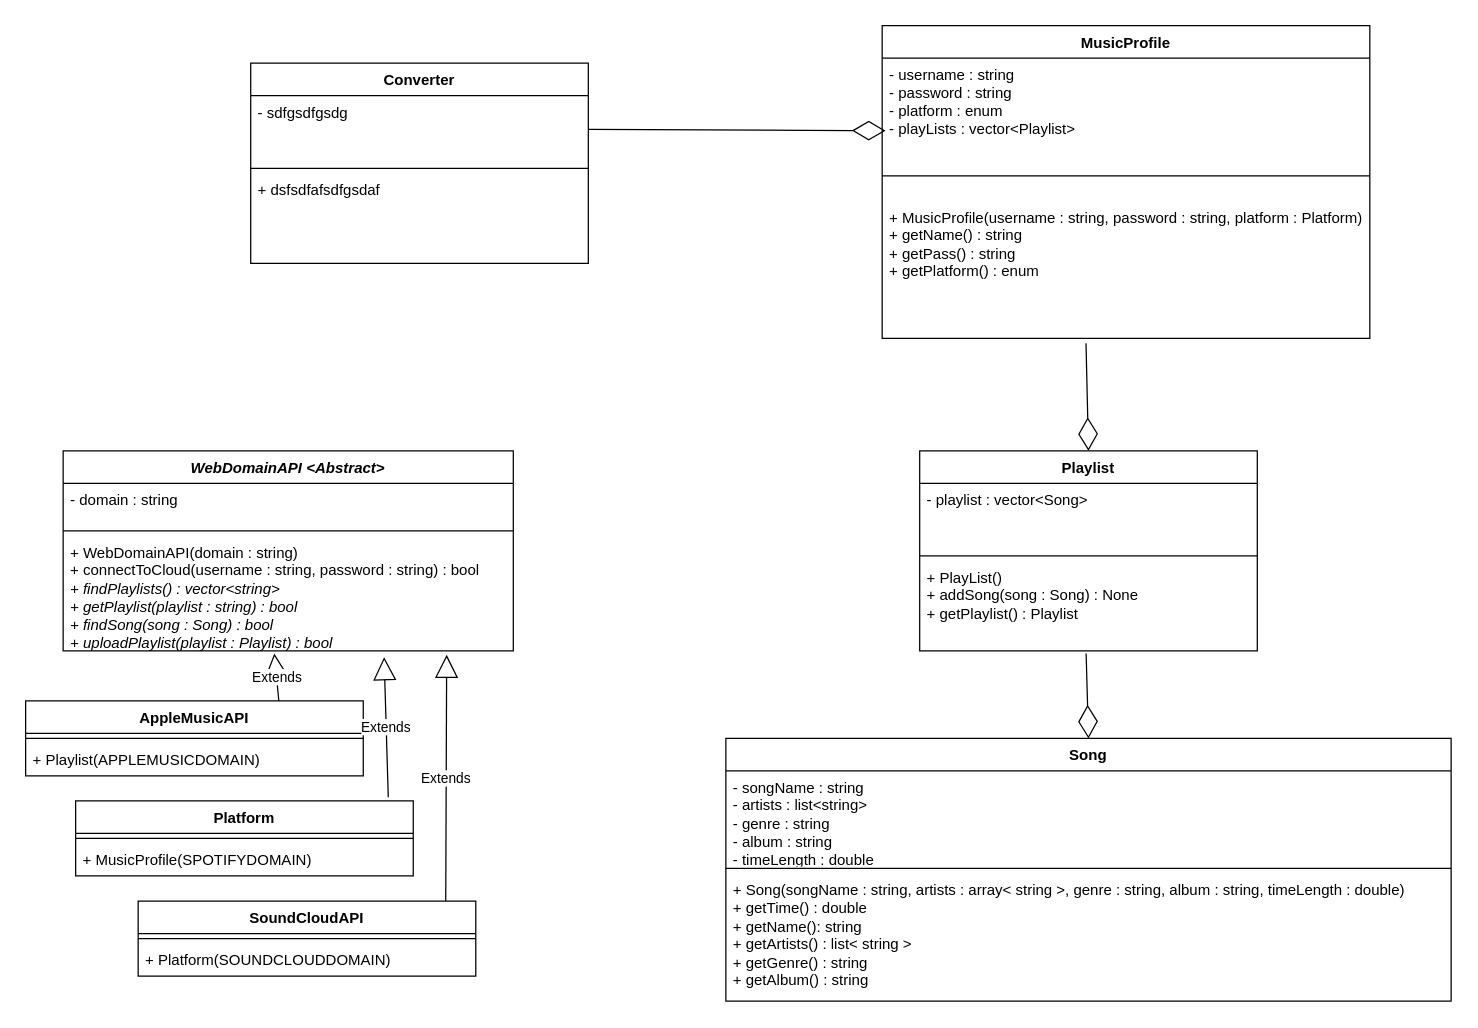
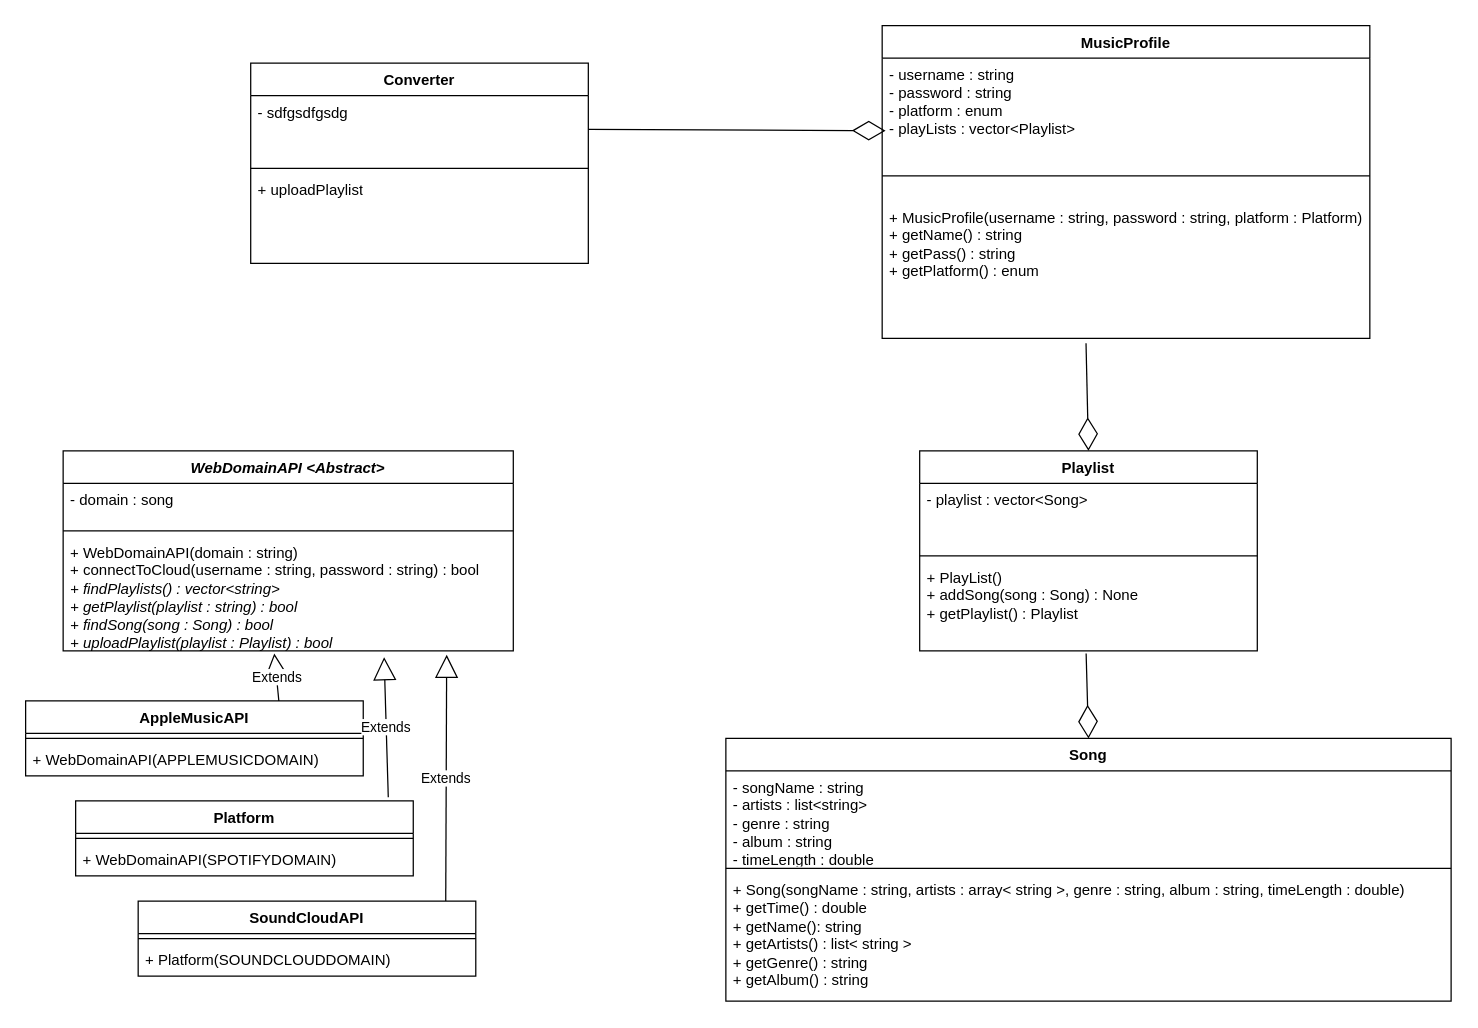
  <mxCell id="0" />
  <mxCell id="1" parent="0" />
  <mxCell id="2" value="MusicProfile" style="swimlane;fontStyle=1;align=center;verticalAlign=top;childLayout=stackLayout;horizontal=1;startSize=26;horizontalStack=0;resizeParent=1;resizeParentMax=0;resizeLast=0;collapsible=1;marginBottom=0;whiteSpace=wrap;html=1;" vertex="1" parent="1"><mxGeometry x="705" y="20" width="390" height="250" as="geometry" /></mxCell>
  <mxCell id="3" value="- username : string&lt;div&gt;- password : string&lt;br&gt;&lt;div&gt;- platform : enum&lt;/div&gt;&lt;/div&gt;&lt;div&gt;- playLists : vector&amp;lt;Playlist&amp;gt;&lt;/div&gt;" style="text;strokeColor=none;fillColor=none;align=left;verticalAlign=top;spacingLeft=4;spacingRight=4;overflow=hidden;rotatable=0;points=[[0,0.5],[1,0.5]];portConstraint=eastwest;whiteSpace=wrap;html=1;" vertex="1" parent="2"><mxGeometry y="26" width="390" height="74" as="geometry" /></mxCell>
  <mxCell id="4" value="" style="line;strokeWidth=1;fillColor=none;align=left;verticalAlign=middle;spacingTop=-1;spacingLeft=3;spacingRight=3;rotatable=0;labelPosition=right;points=[];portConstraint=eastwest;strokeColor=inherit;" vertex="1" parent="2"><mxGeometry y="100" width="390" height="40" as="geometry" /></mxCell>
  <mxCell id="5" value="+ MusicProfile(username : string, password : string, platform : Platform)&lt;div&gt;+ getName() : string&lt;/div&gt;&lt;div&gt;+ getPass() : string&lt;/div&gt;&lt;div&gt;+ getPlatform() : enum&lt;/div&gt;" style="text;strokeColor=none;fillColor=none;align=left;verticalAlign=top;spacingLeft=4;spacingRight=4;overflow=hidden;rotatable=0;points=[[0,0.5],[1,0.5]];portConstraint=eastwest;whiteSpace=wrap;html=1;" vertex="1" parent="2"><mxGeometry y="140" width="390" height="110" as="geometry" /></mxCell>
  <mxCell id="6" value="Song" style="swimlane;fontStyle=1;align=center;verticalAlign=top;childLayout=stackLayout;horizontal=1;startSize=26;horizontalStack=0;resizeParent=1;resizeParentMax=0;resizeLast=0;collapsible=1;marginBottom=0;whiteSpace=wrap;html=1;" vertex="1" parent="1"><mxGeometry x="580" y="590" width="580" height="210" as="geometry" /></mxCell>
  <mxCell id="7" value="- songName : string&lt;div&gt;- artists : list&amp;lt;string&amp;gt;&lt;/div&gt;&lt;div&gt;- genre : string&lt;/div&gt;&lt;div&gt;- album : string&lt;/div&gt;&lt;div&gt;- timeLength : double&lt;/div&gt;" style="text;strokeColor=none;fillColor=none;align=left;verticalAlign=top;spacingLeft=4;spacingRight=4;overflow=hidden;rotatable=0;points=[[0,0.5],[1,0.5]];portConstraint=eastwest;whiteSpace=wrap;html=1;" vertex="1" parent="6"><mxGeometry y="26" width="580" height="74" as="geometry" /></mxCell>
  <mxCell id="8" value="" style="line;strokeWidth=1;fillColor=none;align=left;verticalAlign=middle;spacingTop=-1;spacingLeft=3;spacingRight=3;rotatable=0;labelPosition=right;points=[];portConstraint=eastwest;strokeColor=inherit;" vertex="1" parent="6"><mxGeometry y="100" width="580" height="8" as="geometry" /></mxCell>
  <mxCell id="9" value="&lt;div&gt;+ Song(songName : string, artists : array&amp;lt;&amp;nbsp;string &amp;gt;, genre : string, album : string, timeLength : double)&lt;/div&gt;&lt;div&gt;+ getTime() : double&lt;/div&gt;&lt;div&gt;+ getName(): string&lt;/div&gt;&lt;div&gt;+ getArtists() : list&amp;lt;&amp;nbsp;string &amp;gt;&lt;/div&gt;&lt;div&gt;+ getGenre() : string&lt;/div&gt;&lt;div&gt;+ getAlbum() : string&lt;/div&gt;&lt;div&gt;&lt;br&gt;&lt;/div&gt;&lt;div&gt;&lt;br&gt;&lt;/div&gt;&lt;div&gt;&lt;br&gt;&lt;/div&gt;" style="text;strokeColor=none;fillColor=none;align=left;verticalAlign=top;spacingLeft=4;spacingRight=4;overflow=hidden;rotatable=0;points=[[0,0.5],[1,0.5]];portConstraint=eastwest;whiteSpace=wrap;html=1;" vertex="1" parent="6"><mxGeometry y="108" width="580" height="102" as="geometry" /></mxCell>
  <mxCell id="10" value="Playlist" style="swimlane;fontStyle=1;align=center;verticalAlign=top;childLayout=stackLayout;horizontal=1;startSize=26;horizontalStack=0;resizeParent=1;resizeParentMax=0;resizeLast=0;collapsible=1;marginBottom=0;whiteSpace=wrap;html=1;" vertex="1" parent="1"><mxGeometry x="735" y="360" width="270" height="160" as="geometry" /></mxCell>
  <mxCell id="11" value="- playlist : vector&amp;lt;Song&amp;gt;" style="text;strokeColor=none;fillColor=none;align=left;verticalAlign=top;spacingLeft=4;spacingRight=4;overflow=hidden;rotatable=0;points=[[0,0.5],[1,0.5]];portConstraint=eastwest;whiteSpace=wrap;html=1;" vertex="1" parent="10"><mxGeometry y="26" width="270" height="54" as="geometry" /></mxCell>
  <mxCell id="12" value="" style="line;strokeWidth=1;fillColor=none;align=left;verticalAlign=middle;spacingTop=-1;spacingLeft=3;spacingRight=3;rotatable=0;labelPosition=right;points=[];portConstraint=eastwest;strokeColor=inherit;" vertex="1" parent="10"><mxGeometry y="80" width="270" height="8" as="geometry" /></mxCell>
  <mxCell id="13" value="+ PlayList()&lt;div&gt;+ addSong(song : Song) : None&lt;/div&gt;&lt;div&gt;+ getPlaylist() : Playlist&lt;/div&gt;&lt;div&gt;&lt;div&gt;&lt;br&gt;&lt;/div&gt;&lt;/div&gt;" style="text;strokeColor=none;fillColor=none;align=left;verticalAlign=top;spacingLeft=4;spacingRight=4;overflow=hidden;rotatable=0;points=[[0,0.5],[1,0.5]];portConstraint=eastwest;whiteSpace=wrap;html=1;" vertex="1" parent="10"><mxGeometry y="88" width="270" height="72" as="geometry" /></mxCell>
  <mxCell id="14" value="&lt;i&gt;WebDomainAPI &amp;lt;Abstract&amp;gt;&lt;/i&gt;" style="swimlane;fontStyle=1;align=center;verticalAlign=top;childLayout=stackLayout;horizontal=1;startSize=26;horizontalStack=0;resizeParent=1;resizeParentMax=0;resizeLast=0;collapsible=1;marginBottom=0;whiteSpace=wrap;html=1;" vertex="1" parent="1"><mxGeometry x="50" y="360" width="360" height="160" as="geometry" /></mxCell>
- <mxCell id="15" value="- domain : string" style="text;strokeColor=none;fillColor=none;align=left;verticalAlign=top;spacingLeft=4;spacingRight=4;overflow=hidden;rotatable=0;points=[[0,0.5],[1,0.5]];portConstraint=eastwest;whiteSpace=wrap;html=1;" vertex="1" parent="14"><mxGeometry y="26" width="360" height="34" as="geometry" /></mxCell>
+ <mxCell id="15" value="- domain : song" style="text;strokeColor=none;fillColor=none;align=left;verticalAlign=top;spacingLeft=4;spacingRight=4;overflow=hidden;rotatable=0;points=[[0,0.5],[1,0.5]];portConstraint=eastwest;whiteSpace=wrap;html=1;" vertex="1" parent="14"><mxGeometry y="26" width="360" height="34" as="geometry" /></mxCell>
  <mxCell id="16" value="" style="line;strokeWidth=1;fillColor=none;align=left;verticalAlign=middle;spacingTop=-1;spacingLeft=3;spacingRight=3;rotatable=0;labelPosition=right;points=[];portConstraint=eastwest;strokeColor=inherit;" vertex="1" parent="14"><mxGeometry y="60" width="360" height="8" as="geometry" /></mxCell>
  <mxCell id="17" value="&lt;div&gt;+ WebDomainAPI(domain : string)&lt;/div&gt;&lt;div&gt;+ connectToCloud(username : string, password : string) : bool&lt;/div&gt;&lt;div&gt;&lt;i&gt;+ findPlaylists() : vector&amp;lt;string&amp;gt;&lt;/i&gt;&lt;/div&gt;&lt;div&gt;&lt;i&gt;+ getPlaylist(playlist : string) : bool&lt;/i&gt;&lt;/div&gt;&lt;div&gt;&lt;i&gt;+ findSong(song : Song) : bool&lt;/i&gt;&lt;/div&gt;&lt;div&gt;&lt;i&gt;+ uploadPlaylist(playlist : Playlist) : bool&lt;/i&gt;&lt;/div&gt;" style="text;strokeColor=none;fillColor=none;align=left;verticalAlign=top;spacingLeft=4;spacingRight=4;overflow=hidden;rotatable=0;points=[[0,0.5],[1,0.5]];portConstraint=eastwest;whiteSpace=wrap;html=1;" vertex="1" parent="14"><mxGeometry y="68" width="360" height="92" as="geometry" /></mxCell>
  <mxCell id="18" value="AppleMusicAPI" style="swimlane;fontStyle=1;align=center;verticalAlign=top;childLayout=stackLayout;horizontal=1;startSize=26;horizontalStack=0;resizeParent=1;resizeParentMax=0;resizeLast=0;collapsible=1;marginBottom=0;whiteSpace=wrap;html=1;" vertex="1" parent="1"><mxGeometry x="20" y="560" width="270" height="60" as="geometry" /></mxCell>
  <mxCell id="19" value="" style="line;strokeWidth=1;fillColor=none;align=left;verticalAlign=middle;spacingTop=-1;spacingLeft=3;spacingRight=3;rotatable=0;labelPosition=right;points=[];portConstraint=eastwest;strokeColor=inherit;" vertex="1" parent="18"><mxGeometry y="26" width="270" height="8" as="geometry" /></mxCell>
- <mxCell id="20" value="+ Playlist(APPLEMUSICDOMAIN)&lt;div&gt;&lt;br&gt;&lt;/div&gt;" style="text;strokeColor=none;fillColor=none;align=left;verticalAlign=top;spacingLeft=4;spacingRight=4;overflow=hidden;rotatable=0;points=[[0,0.5],[1,0.5]];portConstraint=eastwest;whiteSpace=wrap;html=1;" vertex="1" parent="18"><mxGeometry y="34" width="270" height="26" as="geometry" /></mxCell>
+ <mxCell id="20" value="+ WebDomainAPI(APPLEMUSICDOMAIN)&lt;div&gt;&lt;br&gt;&lt;/div&gt;" style="text;strokeColor=none;fillColor=none;align=left;verticalAlign=top;spacingLeft=4;spacingRight=4;overflow=hidden;rotatable=0;points=[[0,0.5],[1,0.5]];portConstraint=eastwest;whiteSpace=wrap;html=1;" vertex="1" parent="18"><mxGeometry y="34" width="270" height="26" as="geometry" /></mxCell>
  <mxCell id="21" value="Platform" style="swimlane;fontStyle=1;align=center;verticalAlign=top;childLayout=stackLayout;horizontal=1;startSize=26;horizontalStack=0;resizeParent=1;resizeParentMax=0;resizeLast=0;collapsible=1;marginBottom=0;whiteSpace=wrap;html=1;" vertex="1" parent="1"><mxGeometry x="60" y="640" width="270" height="60" as="geometry" /></mxCell>
  <mxCell id="22" value="" style="line;strokeWidth=1;fillColor=none;align=left;verticalAlign=middle;spacingTop=-1;spacingLeft=3;spacingRight=3;rotatable=0;labelPosition=right;points=[];portConstraint=eastwest;strokeColor=inherit;" vertex="1" parent="21"><mxGeometry y="26" width="270" height="8" as="geometry" /></mxCell>
- <mxCell id="23" value="+ MusicProfile(SPOTIFYDOMAIN)&lt;div&gt;&lt;br&gt;&lt;/div&gt;" style="text;strokeColor=none;fillColor=none;align=left;verticalAlign=top;spacingLeft=4;spacingRight=4;overflow=hidden;rotatable=0;points=[[0,0.5],[1,0.5]];portConstraint=eastwest;whiteSpace=wrap;html=1;" vertex="1" parent="21"><mxGeometry y="34" width="270" height="26" as="geometry" /></mxCell>
+ <mxCell id="23" value="+ WebDomainAPI(SPOTIFYDOMAIN)&lt;div&gt;&lt;br&gt;&lt;/div&gt;" style="text;strokeColor=none;fillColor=none;align=left;verticalAlign=top;spacingLeft=4;spacingRight=4;overflow=hidden;rotatable=0;points=[[0,0.5],[1,0.5]];portConstraint=eastwest;whiteSpace=wrap;html=1;" vertex="1" parent="21"><mxGeometry y="34" width="270" height="26" as="geometry" /></mxCell>
  <mxCell id="24" value="SoundCloudAPI" style="swimlane;fontStyle=1;align=center;verticalAlign=top;childLayout=stackLayout;horizontal=1;startSize=26;horizontalStack=0;resizeParent=1;resizeParentMax=0;resizeLast=0;collapsible=1;marginBottom=0;whiteSpace=wrap;html=1;" vertex="1" parent="1"><mxGeometry x="110" y="720" width="270" height="60" as="geometry" /></mxCell>
  <mxCell id="25" value="" style="line;strokeWidth=1;fillColor=none;align=left;verticalAlign=middle;spacingTop=-1;spacingLeft=3;spacingRight=3;rotatable=0;labelPosition=right;points=[];portConstraint=eastwest;strokeColor=inherit;" vertex="1" parent="24"><mxGeometry y="26" width="270" height="8" as="geometry" /></mxCell>
  <mxCell id="26" value="+ Platform(SOUNDCLOUDDOMAIN)&lt;div&gt;&lt;br&gt;&lt;/div&gt;" style="text;strokeColor=none;fillColor=none;align=left;verticalAlign=top;spacingLeft=4;spacingRight=4;overflow=hidden;rotatable=0;points=[[0,0.5],[1,0.5]];portConstraint=eastwest;whiteSpace=wrap;html=1;" vertex="1" parent="24"><mxGeometry y="34" width="270" height="26" as="geometry" /></mxCell>
  <mxCell id="27" value="Extends" style="endArrow=block;endSize=16;endFill=0;html=1;rounded=0;exitX=0.75;exitY=0;exitDx=0;exitDy=0;entryX=0.469;entryY=1.022;entryDx=0;entryDy=0;entryPerimeter=0;" edge="1" parent="1" source="18" target="17"><mxGeometry width="160" relative="1" as="geometry"><mxPoint x="360" y="420" as="sourcePoint" /><mxPoint x="520" y="420" as="targetPoint" /></mxGeometry></mxCell>
  <mxCell id="28" value="Extends" style="endArrow=block;endSize=16;endFill=0;html=1;rounded=0;exitX=0.926;exitY=-0.05;exitDx=0;exitDy=0;exitPerimeter=0;entryX=0.713;entryY=1.054;entryDx=0;entryDy=0;entryPerimeter=0;" edge="1" parent="1" source="21" target="17"><mxGeometry width="160" relative="1" as="geometry"><mxPoint x="360" y="420" as="sourcePoint" /><mxPoint x="520" y="420" as="targetPoint" /></mxGeometry></mxCell>
  <mxCell id="29" value="Extends" style="endArrow=block;endSize=16;endFill=0;html=1;rounded=0;exitX=0.911;exitY=0;exitDx=0;exitDy=0;exitPerimeter=0;entryX=0.852;entryY=1.033;entryDx=0;entryDy=0;entryPerimeter=0;" edge="1" parent="1" source="24" target="17"><mxGeometry width="160" relative="1" as="geometry"><mxPoint x="360" y="420" as="sourcePoint" /><mxPoint x="520" y="420" as="targetPoint" /></mxGeometry></mxCell>
  <mxCell id="30" value="Converter" style="swimlane;fontStyle=1;align=center;verticalAlign=top;childLayout=stackLayout;horizontal=1;startSize=26;horizontalStack=0;resizeParent=1;resizeParentMax=0;resizeLast=0;collapsible=1;marginBottom=0;whiteSpace=wrap;html=1;" vertex="1" parent="1"><mxGeometry x="200" y="50" width="270" height="160" as="geometry" /></mxCell>
  <mxCell id="31" value="- sdfgsdfgsdg" style="text;strokeColor=none;fillColor=none;align=left;verticalAlign=top;spacingLeft=4;spacingRight=4;overflow=hidden;rotatable=0;points=[[0,0.5],[1,0.5]];portConstraint=eastwest;whiteSpace=wrap;html=1;" vertex="1" parent="30"><mxGeometry y="26" width="270" height="54" as="geometry" /></mxCell>
  <mxCell id="32" value="" style="line;strokeWidth=1;fillColor=none;align=left;verticalAlign=middle;spacingTop=-1;spacingLeft=3;spacingRight=3;rotatable=0;labelPosition=right;points=[];portConstraint=eastwest;strokeColor=inherit;" vertex="1" parent="30"><mxGeometry y="80" width="270" height="8" as="geometry" /></mxCell>
- <mxCell id="33" value="&lt;div&gt;&lt;div&gt;+ dsfsdfafsdfgsdaf&lt;/div&gt;&lt;/div&gt;" style="text;strokeColor=none;fillColor=none;align=left;verticalAlign=top;spacingLeft=4;spacingRight=4;overflow=hidden;rotatable=0;points=[[0,0.5],[1,0.5]];portConstraint=eastwest;whiteSpace=wrap;html=1;" vertex="1" parent="30"><mxGeometry y="88" width="270" height="72" as="geometry" /></mxCell>
+ <mxCell id="33" value="&lt;div&gt;&lt;div&gt;+ uploadPlaylist&lt;/div&gt;&lt;/div&gt;" style="text;strokeColor=none;fillColor=none;align=left;verticalAlign=top;spacingLeft=4;spacingRight=4;overflow=hidden;rotatable=0;points=[[0,0.5],[1,0.5]];portConstraint=eastwest;whiteSpace=wrap;html=1;" vertex="1" parent="30"><mxGeometry y="88" width="270" height="72" as="geometry" /></mxCell>
  <mxCell id="34" value="" style="endArrow=diamondThin;endFill=0;endSize=24;html=1;rounded=0;entryX=0.5;entryY=0;entryDx=0;entryDy=0;exitX=0.418;exitY=1.036;exitDx=0;exitDy=0;exitPerimeter=0;" edge="1" parent="1" source="5" target="10"><mxGeometry width="160" relative="1" as="geometry"><mxPoint x="480" y="390" as="sourcePoint" /><mxPoint x="640" y="390" as="targetPoint" /></mxGeometry></mxCell>
  <mxCell id="35" value="" style="endArrow=diamondThin;endFill=0;endSize=24;html=1;rounded=0;entryX=0.007;entryY=0.784;entryDx=0;entryDy=0;exitX=1;exitY=0.5;exitDx=0;exitDy=0;entryPerimeter=0;" edge="1" parent="1" source="31" target="3"><mxGeometry width="160" relative="1" as="geometry"><mxPoint x="886" y="294" as="sourcePoint" /><mxPoint x="890" y="380" as="targetPoint" /></mxGeometry></mxCell>
  <mxCell id="36" value="" style="endArrow=diamondThin;endFill=0;endSize=24;html=1;rounded=0;entryX=0.5;entryY=0;entryDx=0;entryDy=0;exitX=0.493;exitY=1.028;exitDx=0;exitDy=0;exitPerimeter=0;" edge="1" parent="1" source="13" target="6"><mxGeometry width="160" relative="1" as="geometry"><mxPoint x="876" y="284" as="sourcePoint" /><mxPoint x="880" y="370" as="targetPoint" /></mxGeometry></mxCell>
